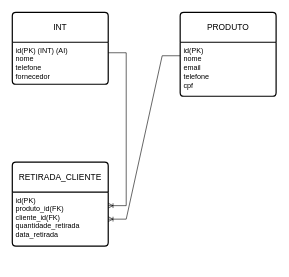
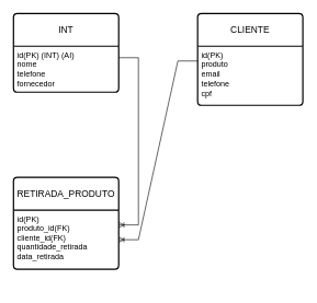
  <mxCell id="0" />
  <mxCell id="1" parent="0" />
  <mxCell id="2" value="INT" style="swimlane;childLayout=stackLayout;horizontal=1;startSize=50;horizontalStack=0;rounded=1;fontSize=14;fontStyle=0;strokeWidth=2;resizeParent=0;resizeLast=1;shadow=0;dashed=0;align=center;arcSize=4;whiteSpace=wrap;html=1;" vertex="1" parent="1"><mxGeometry x="20" y="20" width="160" height="120" as="geometry" /></mxCell>
  <mxCell id="3" value="id(PK) (INT) (AI)&lt;br&gt;nome&lt;br&gt;&lt;div&gt;telefone&lt;/div&gt;&lt;div&gt;fornecedor&lt;/div&gt;" style="align=left;strokeColor=none;fillColor=none;spacingLeft=4;spacingRight=4;fontSize=12;verticalAlign=top;resizable=0;rotatable=0;part=1;html=1;whiteSpace=wrap;" vertex="1" parent="2"><mxGeometry y="50" width="160" height="70" as="geometry" /></mxCell>
- <mxCell id="4" value="PRODUTO" style="swimlane;childLayout=stackLayout;horizontal=1;startSize=50;horizontalStack=0;rounded=1;fontSize=14;fontStyle=0;strokeWidth=2;resizeParent=0;resizeLast=1;shadow=0;dashed=0;align=center;arcSize=4;whiteSpace=wrap;html=1;" vertex="1" parent="1"><mxGeometry x="300" y="20" width="160" height="140" as="geometry" /></mxCell>
- <mxCell id="5" value="id(PK)&lt;br&gt;nome&lt;br&gt;&lt;div&gt;email&lt;/div&gt;&lt;div&gt;telefone&lt;/div&gt;&lt;div&gt;cpf&lt;/div&gt;" style="align=left;strokeColor=none;fillColor=none;spacingLeft=4;spacingRight=4;fontSize=12;verticalAlign=top;resizable=0;rotatable=0;part=1;html=1;whiteSpace=wrap;" vertex="1" parent="4"><mxGeometry y="50" width="160" height="90" as="geometry" /></mxCell>
- <mxCell id="6" value="&lt;div&gt;RETIRADA_CLIENTE&lt;/div&gt;" style="swimlane;childLayout=stackLayout;horizontal=1;startSize=50;horizontalStack=0;rounded=1;fontSize=14;fontStyle=0;strokeWidth=2;resizeParent=0;resizeLast=1;shadow=0;dashed=0;align=center;arcSize=4;whiteSpace=wrap;html=1;" vertex="1" parent="1"><mxGeometry x="20" y="270" width="160" height="140" as="geometry" /></mxCell>
+ <mxCell id="4" value="CLIENTE" style="swimlane;childLayout=stackLayout;horizontal=1;startSize=50;horizontalStack=0;rounded=1;fontSize=14;fontStyle=0;strokeWidth=2;resizeParent=0;resizeLast=1;shadow=0;dashed=0;align=center;arcSize=4;whiteSpace=wrap;html=1;" vertex="1" parent="1"><mxGeometry x="300" y="20" width="160" height="140" as="geometry" /></mxCell>
+ <mxCell id="5" value="id(PK)&lt;br&gt;produto&lt;br&gt;&lt;div&gt;email&lt;/div&gt;&lt;div&gt;telefone&lt;/div&gt;&lt;div&gt;cpf&lt;/div&gt;" style="align=left;strokeColor=none;fillColor=none;spacingLeft=4;spacingRight=4;fontSize=12;verticalAlign=top;resizable=0;rotatable=0;part=1;html=1;whiteSpace=wrap;" vertex="1" parent="4"><mxGeometry y="50" width="160" height="90" as="geometry" /></mxCell>
+ <mxCell id="6" value="&lt;div&gt;RETIRADA_PRODUTO&lt;/div&gt;" style="swimlane;childLayout=stackLayout;horizontal=1;startSize=50;horizontalStack=0;rounded=1;fontSize=14;fontStyle=0;strokeWidth=2;resizeParent=0;resizeLast=1;shadow=0;dashed=0;align=center;arcSize=4;whiteSpace=wrap;html=1;" vertex="1" parent="1"><mxGeometry x="20" y="270" width="160" height="140" as="geometry" /></mxCell>
  <mxCell id="7" value="&lt;div&gt;id(PK)&lt;/div&gt;&lt;div&gt;produto_id(FK)&lt;/div&gt;&lt;div&gt;cliente_id(FK)&lt;/div&gt;&lt;div&gt;quantidade_retirada&lt;/div&gt;&lt;div&gt;data_retirada&lt;/div&gt;" style="align=left;strokeColor=none;fillColor=none;spacingLeft=4;spacingRight=4;fontSize=12;verticalAlign=top;resizable=0;rotatable=0;part=1;html=1;whiteSpace=wrap;" vertex="1" parent="6"><mxGeometry y="50" width="160" height="90" as="geometry" /></mxCell>
  <mxCell id="8" value="" style="edgeStyle=entityRelationEdgeStyle;fontSize=12;html=1;endArrow=ERoneToMany;rounded=0;exitX=0;exitY=0.25;exitDx=0;exitDy=0;entryX=1;entryY=0.5;entryDx=0;entryDy=0;" edge="1" parent="1" source="5" target="7"><mxGeometry width="100" height="100" relative="1" as="geometry"><mxPoint x="385" y="260" as="sourcePoint" /><mxPoint x="210" y="395" as="targetPoint" /><Array as="points"><mxPoint x="380" y="440" /><mxPoint x="330" y="350" /><mxPoint x="370" y="340" /></Array></mxGeometry></mxCell>
  <mxCell id="9" value="" style="edgeStyle=entityRelationEdgeStyle;fontSize=12;html=1;endArrow=ERoneToMany;rounded=0;entryX=1;entryY=0.25;entryDx=0;entryDy=0;exitX=1;exitY=0.25;exitDx=0;exitDy=0;" edge="1" parent="1" source="3" target="7"><mxGeometry width="100" height="100" relative="1" as="geometry"><mxPoint x="300" y="270" as="sourcePoint" /><mxPoint x="400" y="170" as="targetPoint" /></mxGeometry></mxCell>
